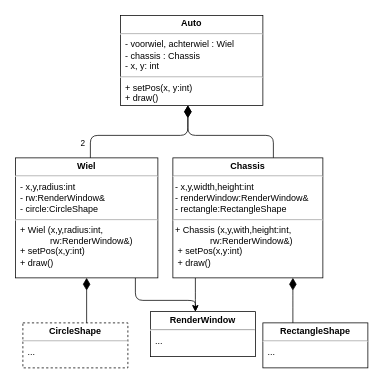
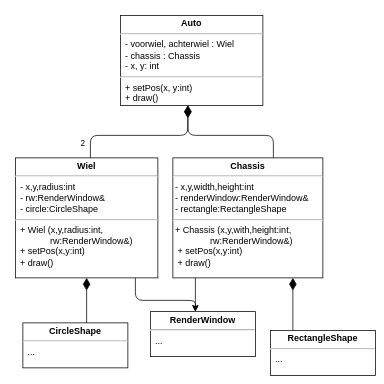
  <mxCell id="0" />
  <mxCell id="1" parent="0" />
  <mxCell id="2" style="edgeStyle=orthogonalEdgeStyle;rounded=1;orthogonalLoop=1;jettySize=auto;html=1;endArrow=none;endFill=0;startArrow=diamondThin;startFill=1;startSize=14;" parent="1" source="3" target="5" edge="1"><mxGeometry relative="1" as="geometry"><Array as="points"><mxPoint x="250" y="180" /><mxPoint x="364" y="180" /></Array></mxGeometry></mxCell>
  <mxCell id="3" value="&lt;p style=&quot;margin:0px;margin-top:4px;text-align:center;&quot;&gt;&lt;b&gt;Auto&lt;br&gt;&lt;/b&gt;&lt;/p&gt;&lt;hr&gt;&amp;nbsp;&amp;nbsp;- voorwiel, achterwiel : Wiel&lt;br&gt;&amp;nbsp; - chassis : Chassis&lt;br&gt;&amp;nbsp; - x, y: int&lt;br&gt;&lt;hr&gt;&amp;nbsp; + setPos(x, y:int)&lt;br&gt;&amp;nbsp; + draw()" style="verticalAlign=top;align=left;overflow=fill;fontSize=12;fontFamily=Helvetica;html=1;whiteSpace=wrap;" parent="1" vertex="1"><mxGeometry x="160" y="20" width="190" height="120" as="geometry" /></mxCell>
  <mxCell id="4" style="edgeStyle=orthogonalEdgeStyle;rounded=1;orthogonalLoop=1;jettySize=auto;html=1;" parent="1" source="5" target="9" edge="1"><mxGeometry relative="1" as="geometry"><Array as="points"><mxPoint x="260" y="400" /><mxPoint x="260" y="400" /></Array></mxGeometry></mxCell>
  <mxCell id="5" value="&lt;p style=&quot;margin:0px;margin-top:4px;text-align:center;&quot;&gt;&lt;b&gt;Chassis&lt;br&gt;&lt;/b&gt;&lt;/p&gt;&lt;hr&gt;&amp;nbsp;- x,y,width,height:int&amp;nbsp;&amp;nbsp;&amp;nbsp;&lt;br&gt;&amp;nbsp;- renderWindow:RenderWindow&amp;amp;&lt;br&gt;&amp;nbsp;- rectangle:RectangleShape&lt;br&gt;&lt;hr&gt;&amp;nbsp;+ Chassis (x,y,with,height:int,&lt;br style=&quot;border-color: var(--border-color);&quot;&gt;&amp;nbsp; &amp;nbsp; &amp;nbsp; &amp;nbsp; &amp;nbsp; &amp;nbsp; &amp;nbsp; &amp;nbsp;rw:RenderWindow&amp;amp;)&amp;nbsp; &lt;br&gt;&amp;nbsp; + setPos(x,y:int)&lt;br&gt;&amp;nbsp; + draw()" style="verticalAlign=top;align=left;overflow=fill;fontSize=12;fontFamily=Helvetica;html=1;whiteSpace=wrap;" parent="1" vertex="1"><mxGeometry x="230" y="210" width="200" height="160" as="geometry" /></mxCell>
  <mxCell id="6" style="edgeStyle=orthogonalEdgeStyle;rounded=1;orthogonalLoop=1;jettySize=auto;html=1;" parent="1" source="7" target="9" edge="1"><mxGeometry relative="1" as="geometry"><Array as="points"><mxPoint x="180" y="400" /><mxPoint x="260" y="400" /></Array></mxGeometry></mxCell>
  <mxCell id="7" value="&lt;p style=&quot;margin:0px;margin-top:4px;text-align:center;&quot;&gt;&lt;b&gt;Wiel&lt;/b&gt;&lt;/p&gt;&lt;hr&gt;&amp;nbsp; - x,y,radius:int&lt;br&gt;&amp;nbsp; - rw:RenderWindow&amp;amp;&lt;br&gt;&amp;nbsp; - circle:CircleShape&lt;br&gt;&lt;hr&gt;&amp;nbsp; + Wiel (x,y,radius:int,&lt;br&gt;&amp;nbsp; &amp;nbsp; &amp;nbsp; &amp;nbsp; &amp;nbsp; &amp;nbsp; &amp;nbsp; rw:RenderWindow&amp;amp;)&lt;br&gt;&amp;nbsp; + setPos(x,y:int)&lt;br&gt;&amp;nbsp; + draw()" style="verticalAlign=top;align=left;overflow=fill;fontSize=12;fontFamily=Helvetica;html=1;whiteSpace=wrap;" parent="1" vertex="1"><mxGeometry y="210" width="190" height="160" as="geometry" x="20" /></mxCell>
  <mxCell id="8" value="2" style="edgeStyle=orthogonalEdgeStyle;rounded=1;orthogonalLoop=1;jettySize=auto;html=1;endArrow=none;endFill=0;startArrow=diamondThin;startFill=1;startSize=14;" parent="1" source="3" target="7" edge="1"><mxGeometry x="0.8" y="-10" relative="1" as="geometry"><mxPoint x="260" y="150" as="sourcePoint" /><mxPoint x="260" y="220" as="targetPoint" /><Array as="points"><mxPoint x="250" y="180" /><mxPoint x="120" y="180" /></Array><mxPoint as="offset" /></mxGeometry></mxCell>
  <mxCell id="9" value="&lt;p style=&quot;margin:0px;margin-top:4px;text-align:center;&quot;&gt;&lt;b&gt;RenderWindow&lt;/b&gt;&lt;/p&gt;&lt;hr&gt;&amp;nbsp; ..." style="verticalAlign=top;align=left;overflow=fill;fontSize=12;fontFamily=Helvetica;html=1;whiteSpace=wrap;" parent="1" vertex="1"><mxGeometry x="200" y="415" width="140" height="60" as="geometry" /></mxCell>
- <mxCell id="10" value="&lt;p style=&quot;margin:0px;margin-top:4px;text-align:center;&quot;&gt;&lt;b&gt;CircleShape&lt;/b&gt;&lt;/p&gt;&lt;hr&gt;&amp;nbsp; ..." style="verticalAlign=top;align=left;overflow=fill;fontSize=12;fontFamily=Helvetica;html=1;whiteSpace=wrap;dashed=1;" vertex="1" parent="1"><mxGeometry x="30" y="430" width="140" height="60" as="geometry" /></mxCell>
- <mxCell id="11" value="&lt;p style=&quot;margin:0px;margin-top:4px;text-align:center;&quot;&gt;&lt;b&gt;RectangleShape&lt;/b&gt;&lt;/p&gt;&lt;hr&gt;&amp;nbsp; ..." style="verticalAlign=top;align=left;overflow=fill;fontSize=12;fontFamily=Helvetica;html=1;whiteSpace=wrap;" vertex="1" parent="1"><mxGeometry x="350" y="430" width="140" height="60" as="geometry" /></mxCell>
+ <mxCell id="10" value="&lt;p style=&quot;margin:0px;margin-top:4px;text-align:center;&quot;&gt;&lt;b&gt;CircleShape&lt;/b&gt;&lt;/p&gt;&lt;hr&gt;&amp;nbsp; ..." style="verticalAlign=top;align=left;overflow=fill;fontSize=12;fontFamily=Helvetica;html=1;whiteSpace=wrap;" vertex="1" parent="1"><mxGeometry x="30" y="430" width="140" height="60" as="geometry" /></mxCell>
+ <mxCell id="11" value="&lt;p style=&quot;margin:0px;margin-top:4px;text-align:center;&quot;&gt;&lt;b&gt;RectangleShape&lt;/b&gt;&lt;/p&gt;&lt;hr&gt;&amp;nbsp; ..." style="verticalAlign=top;align=left;overflow=fill;fontSize=12;fontFamily=Helvetica;html=1;whiteSpace=wrap;" vertex="1" parent="1"><mxGeometry x="360" y="440" width="140" height="60" as="geometry" /></mxCell>
  <mxCell id="12" style="edgeStyle=orthogonalEdgeStyle;rounded=1;orthogonalLoop=1;jettySize=auto;html=1;endArrow=none;endFill=0;startArrow=diamondThin;startFill=1;startSize=14;" edge="1" parent="1" source="7" target="10"><mxGeometry relative="1" as="geometry"><mxPoint x="260" y="150" as="sourcePoint" /><mxPoint x="130" y="220" as="targetPoint" /><Array as="points"><mxPoint x="100" y="360" /><mxPoint x="100" y="360" /></Array></mxGeometry></mxCell>
  <mxCell id="13" style="edgeStyle=orthogonalEdgeStyle;rounded=1;orthogonalLoop=1;jettySize=auto;html=1;endArrow=none;endFill=0;startArrow=diamondThin;startFill=1;startSize=14;" edge="1" parent="1" source="5" target="11"><mxGeometry relative="1" as="geometry"><mxPoint x="110" y="350" as="sourcePoint" /><mxPoint x="110" y="440" as="targetPoint" /><Array as="points"><mxPoint x="390" y="400" /><mxPoint x="390" y="400" /></Array></mxGeometry></mxCell>
